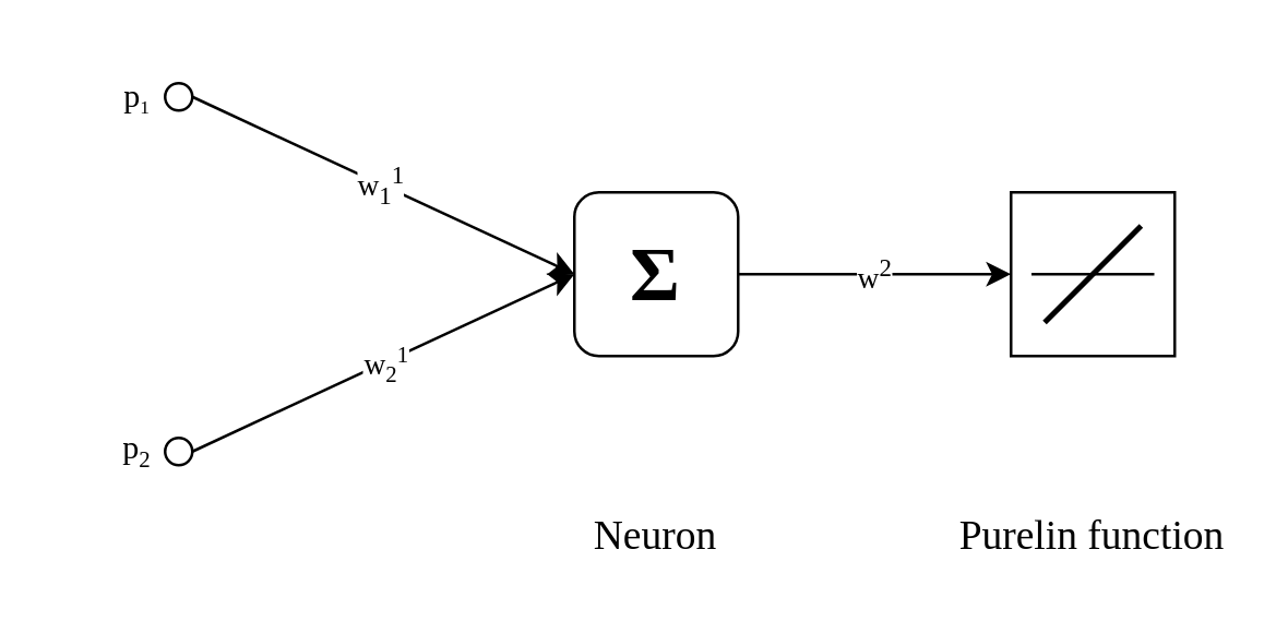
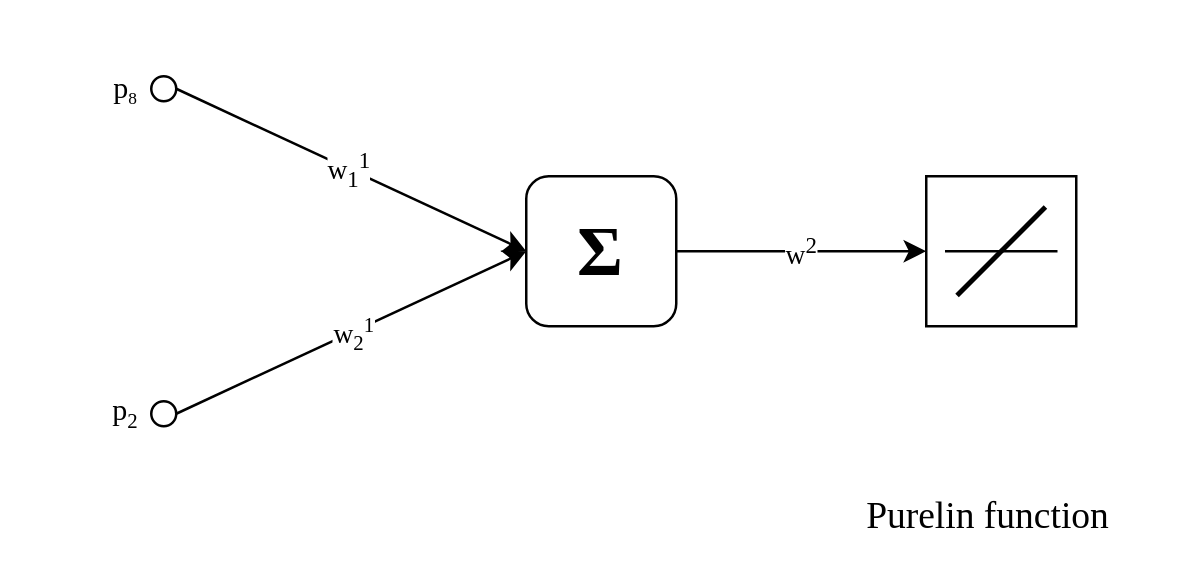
  <mxCell id="0" />
  <mxCell id="1" parent="0" />
  <mxCell id="2" style="edgeStyle=orthogonalEdgeStyle;rounded=0;orthogonalLoop=1;jettySize=auto;html=1;exitX=1;exitY=0.5;exitDx=0;exitDy=0;entryX=0;entryY=0.5;entryDx=0;entryDy=0;fontFamily=Times New Roman;" edge="1" parent="1" source="4" target="12"><mxGeometry relative="1" as="geometry" /></mxCell>
  <mxCell id="3" value="w&lt;sup&gt;2&lt;/sup&gt;" style="edgeLabel;html=1;align=center;verticalAlign=middle;resizable=0;points=[];fontFamily=Times New Roman;" vertex="1" connectable="0" parent="2"><mxGeometry x="-0.03" y="1" relative="1" as="geometry"><mxPoint as="offset" /></mxGeometry></mxCell>
  <mxCell id="4" value="&lt;font size=&quot;1&quot; style=&quot;&quot;&gt;&lt;b style=&quot;font-size: 28px;&quot;&gt;Σ&lt;/b&gt;&lt;/font&gt;" style="whiteSpace=wrap;html=1;aspect=fixed;fontFamily=Times New Roman;rounded=1;" vertex="1" parent="1"><mxGeometry x="210" y="70" width="60" height="60" as="geometry" /></mxCell>
  <mxCell id="5" style="rounded=0;orthogonalLoop=1;jettySize=auto;html=1;exitX=1;exitY=0.5;exitDx=0;exitDy=0;entryX=0;entryY=0.5;entryDx=0;entryDy=0;fontFamily=Times New Roman;" edge="1" parent="1" source="7" target="4"><mxGeometry relative="1" as="geometry" /></mxCell>
  <mxCell id="6" value="w&lt;font size=&quot;1&quot;&gt;&lt;sub&gt;2&lt;/sub&gt;&lt;sup&gt;1&lt;/sup&gt;&lt;/font&gt;" style="edgeLabel;html=1;align=center;verticalAlign=middle;resizable=0;points=[];fontFamily=Times New Roman;" vertex="1" connectable="0" parent="5"><mxGeometry x="-0.003" y="-1" relative="1" as="geometry"><mxPoint as="offset" /></mxGeometry></mxCell>
  <mxCell id="7" value="" style="ellipse;whiteSpace=wrap;html=1;aspect=fixed;fontFamily=Times New Roman;" vertex="1" parent="1"><mxGeometry x="60" y="160" width="10" height="10" as="geometry" /></mxCell>
  <mxCell id="8" style="rounded=0;orthogonalLoop=1;jettySize=auto;html=1;exitX=1;exitY=0.5;exitDx=0;exitDy=0;entryX=0;entryY=0.5;entryDx=0;entryDy=0;fontFamily=Times New Roman;" edge="1" parent="1" source="10" target="4"><mxGeometry relative="1" as="geometry" /></mxCell>
  <mxCell id="9" value="w&lt;sub&gt;1&lt;/sub&gt;&lt;sup&gt;1&lt;/sup&gt;" style="edgeLabel;html=1;align=center;verticalAlign=middle;resizable=0;points=[];fontFamily=Times New Roman;" vertex="1" connectable="0" parent="8"><mxGeometry x="-0.011" relative="1" as="geometry"><mxPoint as="offset" /></mxGeometry></mxCell>
  <mxCell id="10" value="" style="ellipse;whiteSpace=wrap;html=1;aspect=fixed;fontFamily=Times New Roman;" vertex="1" parent="1"><mxGeometry x="60" y="30" width="10" height="10" as="geometry" /></mxCell>
  <mxCell id="11" value="" style="group;fontFamily=Times New Roman;" vertex="1" connectable="0" parent="1"><mxGeometry x="370" y="70" width="60" height="60" as="geometry" /></mxCell>
  <mxCell id="12" value="" style="whiteSpace=wrap;html=1;aspect=fixed;fontFamily=Times New Roman;" vertex="1" parent="11"><mxGeometry width="60" height="60" as="geometry" /></mxCell>
  <mxCell id="13" value="" style="line;strokeWidth=2;html=1;rotation=-45;fontFamily=Times New Roman;" vertex="1" parent="11"><mxGeometry x="5" y="25" width="50" height="10" as="geometry" /></mxCell>
  <mxCell id="14" value="" style="line;strokeWidth=1;html=1;fontFamily=Times New Roman;" vertex="1" parent="11"><mxGeometry x="7.5" y="25" width="45" height="10" as="geometry" /></mxCell>
- <mxCell id="15" value="Neuron" style="text;html=1;strokeColor=none;fillColor=none;align=center;verticalAlign=middle;whiteSpace=wrap;rounded=0;fontFamily=Times New Roman;fontSize=15;" vertex="1" parent="1"><mxGeometry x="210" y="180" width="60" height="30" as="geometry" /></mxCell>
- <mxCell id="16" value="Purelin function" style="text;html=1;strokeColor=none;fillColor=none;align=center;verticalAlign=middle;whiteSpace=wrap;rounded=0;fontFamily=Times New Roman;fontSize=15;" vertex="1" parent="1"><mxGeometry x="350" y="180" width="100" height="30" as="geometry" /></mxCell>
- <mxCell id="17" value="p&lt;span style=&quot;font-size: 8.333px;&quot;&gt;&lt;sub&gt;1&lt;/sub&gt;&lt;/span&gt;" style="text;html=1;strokeColor=none;fillColor=none;align=center;verticalAlign=middle;whiteSpace=wrap;rounded=0;fontFamily=Times New Roman;" vertex="1" parent="1"><mxGeometry x="20" y="20" width="60" height="30" as="geometry" /></mxCell>
+ <mxCell id="16" value="Purelin function" style="text;html=1;strokeColor=none;fillColor=none;align=center;verticalAlign=middle;whiteSpace=wrap;rounded=0;fontFamily=Times New Roman;fontSize=15;" vertex="1" parent="1"><mxGeometry x="345" y="190" width="100" height="30" as="geometry" /></mxCell>
+ <mxCell id="17" value="p&lt;span style=&quot;font-size: 8.333px;&quot;&gt;&lt;sub&gt;8&lt;/sub&gt;&lt;/span&gt;" style="text;html=1;strokeColor=none;fillColor=none;align=center;verticalAlign=middle;whiteSpace=wrap;rounded=0;fontFamily=Times New Roman;" vertex="1" parent="1"><mxGeometry x="20" y="20" width="60" height="30" as="geometry" /></mxCell>
  <mxCell id="18" value="p&lt;span style=&quot;font-size: 10px;&quot;&gt;&lt;sub&gt;2&lt;/sub&gt;&lt;/span&gt;" style="text;html=1;strokeColor=none;fillColor=none;align=center;verticalAlign=middle;whiteSpace=wrap;rounded=0;fontFamily=Times New Roman;" vertex="1" parent="1"><mxGeometry x="20" y="150" width="60" height="30" as="geometry" /></mxCell>
